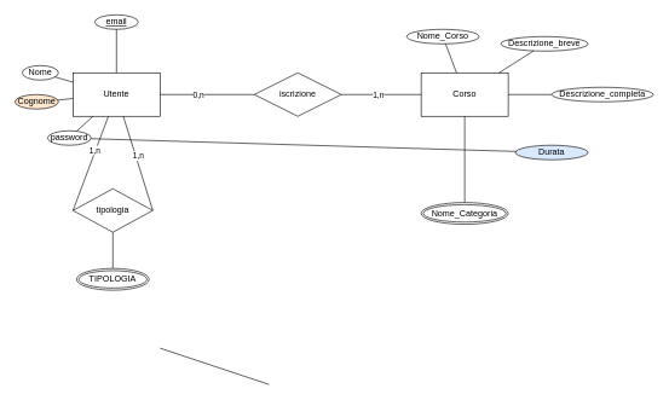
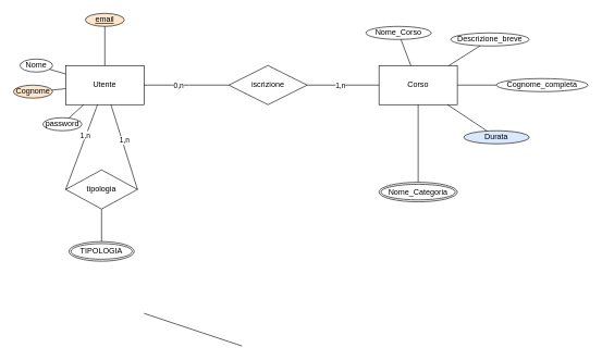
  <mxCell id="0" />
  <mxCell id="1" parent="0" />
  <mxCell id="2" value="Utente" style="rounded=0;whiteSpace=wrap;html=1;" vertex="1" parent="1"><mxGeometry x="100" y="100" width="120" height="60" as="geometry" /></mxCell>
  <mxCell id="3" value="Corso" style="rounded=0;whiteSpace=wrap;html=1;" vertex="1" parent="1"><mxGeometry x="580" y="100" width="120" height="60" as="geometry" /></mxCell>
  <mxCell id="4" value="iscrizione" style="shape=rhombus;perimeter=rhombusPerimeter;whiteSpace=wrap;html=1;align=center;" vertex="1" parent="1"><mxGeometry x="350" y="100" width="120" height="60" as="geometry" /></mxCell>
  <mxCell id="5" value="" style="endArrow=none;html=1;rounded=0;" edge="1" parent="1" source="2" target="4"><mxGeometry width="50" height="50" relative="1" as="geometry"><mxPoint x="330" y="250" as="sourcePoint" /><mxPoint x="380" y="200" as="targetPoint" /></mxGeometry></mxCell>
  <mxCell id="6" value="0,n" style="edgeLabel;html=1;align=center;verticalAlign=middle;resizable=0;points=[];" vertex="1" connectable="0" parent="5"><mxGeometry x="-0.203" relative="1" as="geometry"><mxPoint as="offset" /></mxGeometry></mxCell>
  <mxCell id="7" value="" style="endArrow=none;html=1;rounded=0;" edge="1" parent="1" source="4" target="3"><mxGeometry width="50" height="50" relative="1" as="geometry"><mxPoint x="370" y="290" as="sourcePoint" /><mxPoint x="420" y="240" as="targetPoint" /><Array as="points" /></mxGeometry></mxCell>
  <mxCell id="8" value="1,n" style="edgeLabel;html=1;align=center;verticalAlign=middle;resizable=0;points=[];" vertex="1" connectable="0" parent="7"><mxGeometry x="-0.095" relative="1" as="geometry"><mxPoint as="offset" /></mxGeometry></mxCell>
  <mxCell id="9" value="Nome" style="ellipse;whiteSpace=wrap;html=1;align=center;" vertex="1" parent="1"><mxGeometry x="30" y="90" width="50" height="20" as="geometry" /></mxCell>
  <mxCell id="10" value="Cognome" style="ellipse;whiteSpace=wrap;html=1;align=center;fillColor=#ffe6cc;" vertex="1" parent="1"><mxGeometry x="20" y="130" width="60" height="20" as="geometry" /></mxCell>
- <mxCell id="11" value="&lt;u&gt;email&lt;/u&gt;" style="ellipse;whiteSpace=wrap;html=1;align=center;" vertex="1" parent="1"><mxGeometry x="130" y="20" width="60" height="20" as="geometry" /></mxCell>
+ <mxCell id="11" value="&lt;u&gt;email&lt;/u&gt;" style="ellipse;whiteSpace=wrap;html=1;align=center;fillColor=#ffe6cc;" vertex="1" parent="1"><mxGeometry x="130" y="20" width="60" height="20" as="geometry" /></mxCell>
  <mxCell id="12" value="password" style="ellipse;whiteSpace=wrap;html=1;align=center;" vertex="1" parent="1"><mxGeometry x="65" y="180" width="60" height="20" as="geometry" /></mxCell>
  <mxCell id="13" value="" style="endArrow=none;html=1;rounded=0;" edge="1" parent="1" source="12" target="2"><mxGeometry width="50" height="50" relative="1" as="geometry"><mxPoint x="-90" y="250" as="sourcePoint" /><mxPoint x="-40" y="200" as="targetPoint" /></mxGeometry></mxCell>
  <mxCell id="14" value="" style="endArrow=none;html=1;rounded=0;" edge="1" parent="1" source="2" target="9"><mxGeometry width="50" height="50" relative="1" as="geometry"><mxPoint x="-60" y="170" as="sourcePoint" /><mxPoint x="-10" y="120" as="targetPoint" /></mxGeometry></mxCell>
  <mxCell id="15" value="" style="endArrow=none;html=1;rounded=0;" edge="1" parent="1" source="10" target="2"><mxGeometry width="50" height="50" relative="1" as="geometry"><mxPoint x="0" y="230" as="sourcePoint" /><mxPoint x="50" y="180" as="targetPoint" /></mxGeometry></mxCell>
  <mxCell id="16" value="" style="endArrow=none;html=1;rounded=0;" edge="1" parent="1" source="11" target="2"><mxGeometry width="50" height="50" relative="1" as="geometry"><mxPoint x="-90" y="290" as="sourcePoint" /><mxPoint x="-40" y="240" as="targetPoint" /></mxGeometry></mxCell>
  <mxCell id="17" value="Nome_Corso" style="ellipse;whiteSpace=wrap;html=1;align=center;" vertex="1" parent="1"><mxGeometry x="560" y="40" width="100" height="20" as="geometry" /></mxCell>
  <mxCell id="18" value="" style="endArrow=none;html=1;rounded=0;" edge="1" parent="1" source="17" target="3"><mxGeometry width="50" height="50" relative="1" as="geometry"><mxPoint x="560" y="320" as="sourcePoint" /><mxPoint x="803" y="130" as="targetPoint" /></mxGeometry></mxCell>
  <mxCell id="19" value="Descrizione_breve" style="ellipse;whiteSpace=wrap;html=1;align=center;" vertex="1" parent="1"><mxGeometry x="690" y="50" width="120" height="20" as="geometry" /></mxCell>
  <mxCell id="20" value="" style="endArrow=none;html=1;rounded=0;" edge="1" parent="1" source="19" target="3"><mxGeometry width="50" height="50" relative="1" as="geometry"><mxPoint x="550" y="480" as="sourcePoint" /><mxPoint x="690" y="272" as="targetPoint" /></mxGeometry></mxCell>
- <mxCell id="21" value="Descrizione_completa" style="ellipse;whiteSpace=wrap;html=1;align=center;" vertex="1" parent="1"><mxGeometry x="760" y="120" width="140" height="20" as="geometry" /></mxCell>
+ <mxCell id="21" value="Cognome_completa" style="ellipse;whiteSpace=wrap;html=1;align=center;" vertex="1" parent="1"><mxGeometry x="760" y="120" width="140" height="20" as="geometry" /></mxCell>
  <mxCell id="22" value="" style="endArrow=none;html=1;rounded=0;" edge="1" parent="1" source="21" target="3"><mxGeometry width="50" height="50" relative="1" as="geometry"><mxPoint x="560" y="500" as="sourcePoint" /><mxPoint x="700" y="292" as="targetPoint" /></mxGeometry></mxCell>
  <mxCell id="23" value="Durata" style="ellipse;whiteSpace=wrap;html=1;align=center;fillColor=#dae8fc;" vertex="1" parent="1"><mxGeometry x="710" y="200" width="100" height="20" as="geometry" /></mxCell>
- <mxCell id="24" value="" style="endArrow=none;html=1;rounded=0;" edge="1" parent="1" source="23" target="12"><mxGeometry width="50" height="50" relative="1" as="geometry"><mxPoint x="560" y="430" as="sourcePoint" /><mxPoint x="700" y="222" as="targetPoint" /></mxGeometry></mxCell>
+ <mxCell id="24" value="" style="endArrow=none;html=1;rounded=0;" edge="1" parent="1" source="23" target="3"><mxGeometry width="50" height="50" relative="1" as="geometry"><mxPoint x="560" y="430" as="sourcePoint" /><mxPoint x="700" y="222" as="targetPoint" /></mxGeometry></mxCell>
  <mxCell id="25" value="" style="endArrow=none;html=1;rounded=0;" edge="1" parent="1" source="28" target="26"><mxGeometry width="50" height="50" relative="1" as="geometry"><mxPoint x="390" y="530" as="sourcePoint" /><mxPoint x="300" y="480" as="targetPoint" /><Array as="points" /></mxGeometry></mxCell>
  <mxCell id="26" value="TIPOLOGIA" style="ellipse;shape=doubleEllipse;margin=3;whiteSpace=wrap;html=1;align=center;" vertex="1" parent="1"><mxGeometry x="105" y="370" width="100" height="30" as="geometry" /></mxCell>
  <mxCell id="27" value="" style="endArrow=none;html=1;rounded=0;" edge="1" parent="1"><mxGeometry width="50" height="50" relative="1" as="geometry"><mxPoint x="220" y="480" as="sourcePoint" /><mxPoint x="370" y="530" as="targetPoint" /></mxGeometry></mxCell>
  <mxCell id="28" value="tipologia" style="shape=rhombus;perimeter=rhombusPerimeter;whiteSpace=wrap;html=1;align=center;" vertex="1" parent="1"><mxGeometry x="100" y="260" width="110" height="60" as="geometry" /></mxCell>
  <mxCell id="29" value="" style="endArrow=none;html=1;rounded=0;exitX=0;exitY=0.5;exitDx=0;exitDy=0;" edge="1" parent="1" source="28" target="2"><mxGeometry width="50" height="50" relative="1" as="geometry"><mxPoint x="300" y="370" as="sourcePoint" /><mxPoint x="350" y="320" as="targetPoint" /></mxGeometry></mxCell>
  <mxCell id="30" value="1,n" style="edgeLabel;html=1;align=center;verticalAlign=middle;resizable=0;points=[];" vertex="1" connectable="0" parent="29"><mxGeometry x="0.272" y="2" relative="1" as="geometry"><mxPoint as="offset" /></mxGeometry></mxCell>
  <mxCell id="31" value="" style="endArrow=none;html=1;rounded=0;exitX=1;exitY=0.5;exitDx=0;exitDy=0;" edge="1" parent="1" source="28" target="2"><mxGeometry width="50" height="50" relative="1" as="geometry"><mxPoint x="360" y="350" as="sourcePoint" /><mxPoint x="410" y="300" as="targetPoint" /></mxGeometry></mxCell>
  <mxCell id="32" value="1,n" style="edgeLabel;html=1;align=center;verticalAlign=middle;resizable=0;points=[];" vertex="1" connectable="0" parent="31"><mxGeometry x="0.144" y="-3" relative="1" as="geometry"><mxPoint as="offset" /></mxGeometry></mxCell>
  <mxCell id="33" value="" style="endArrow=none;html=1;rounded=0;" edge="1" parent="1" target="34" source="3"><mxGeometry width="50" height="50" relative="1" as="geometry"><mxPoint x="523.076" y="100" as="sourcePoint" /><mxPoint x="685" y="360" as="targetPoint" /><Array as="points" /></mxGeometry></mxCell>
  <mxCell id="34" value="Nome_Categoria" style="ellipse;shape=doubleEllipse;margin=3;whiteSpace=wrap;html=1;align=center;" vertex="1" parent="1"><mxGeometry x="580" y="279" width="120" height="30" as="geometry" /></mxCell>
